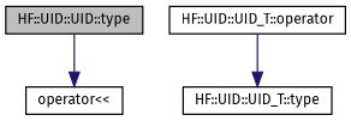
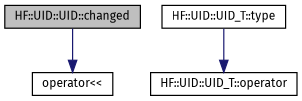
  digraph {
    fontname="Fira Sans"
    rankdir=TB
    node [color=black fillcolor=white fontname="Fira Sans" fontsize=10 shape=record style=filled]
    edge [color=midnightblue fontname="Fira Sans" fontsize=10 labelfontname=Helvetica labelfontsize=10 style=solid]
-   n1 [fillcolor=grey75 fontcolor=black height=0.2 label="HF::UID::UID::type" width=0.4]
+   n1 [fillcolor=grey75 fontcolor=black height=0.2 label="HF::UID::UID::changed" width=0.4]
    n2 [height=0.2 label="operator\<\<" width=0.4]
    n3 [height=0.2 label="HF::UID::UID_T::operator" width=0.4]
    n4 [height=0.2 label="HF::UID::UID_T::type" width=0.4]
    n1 -> n2
-   n3 -> n4
+   n4 -> n3
  }
